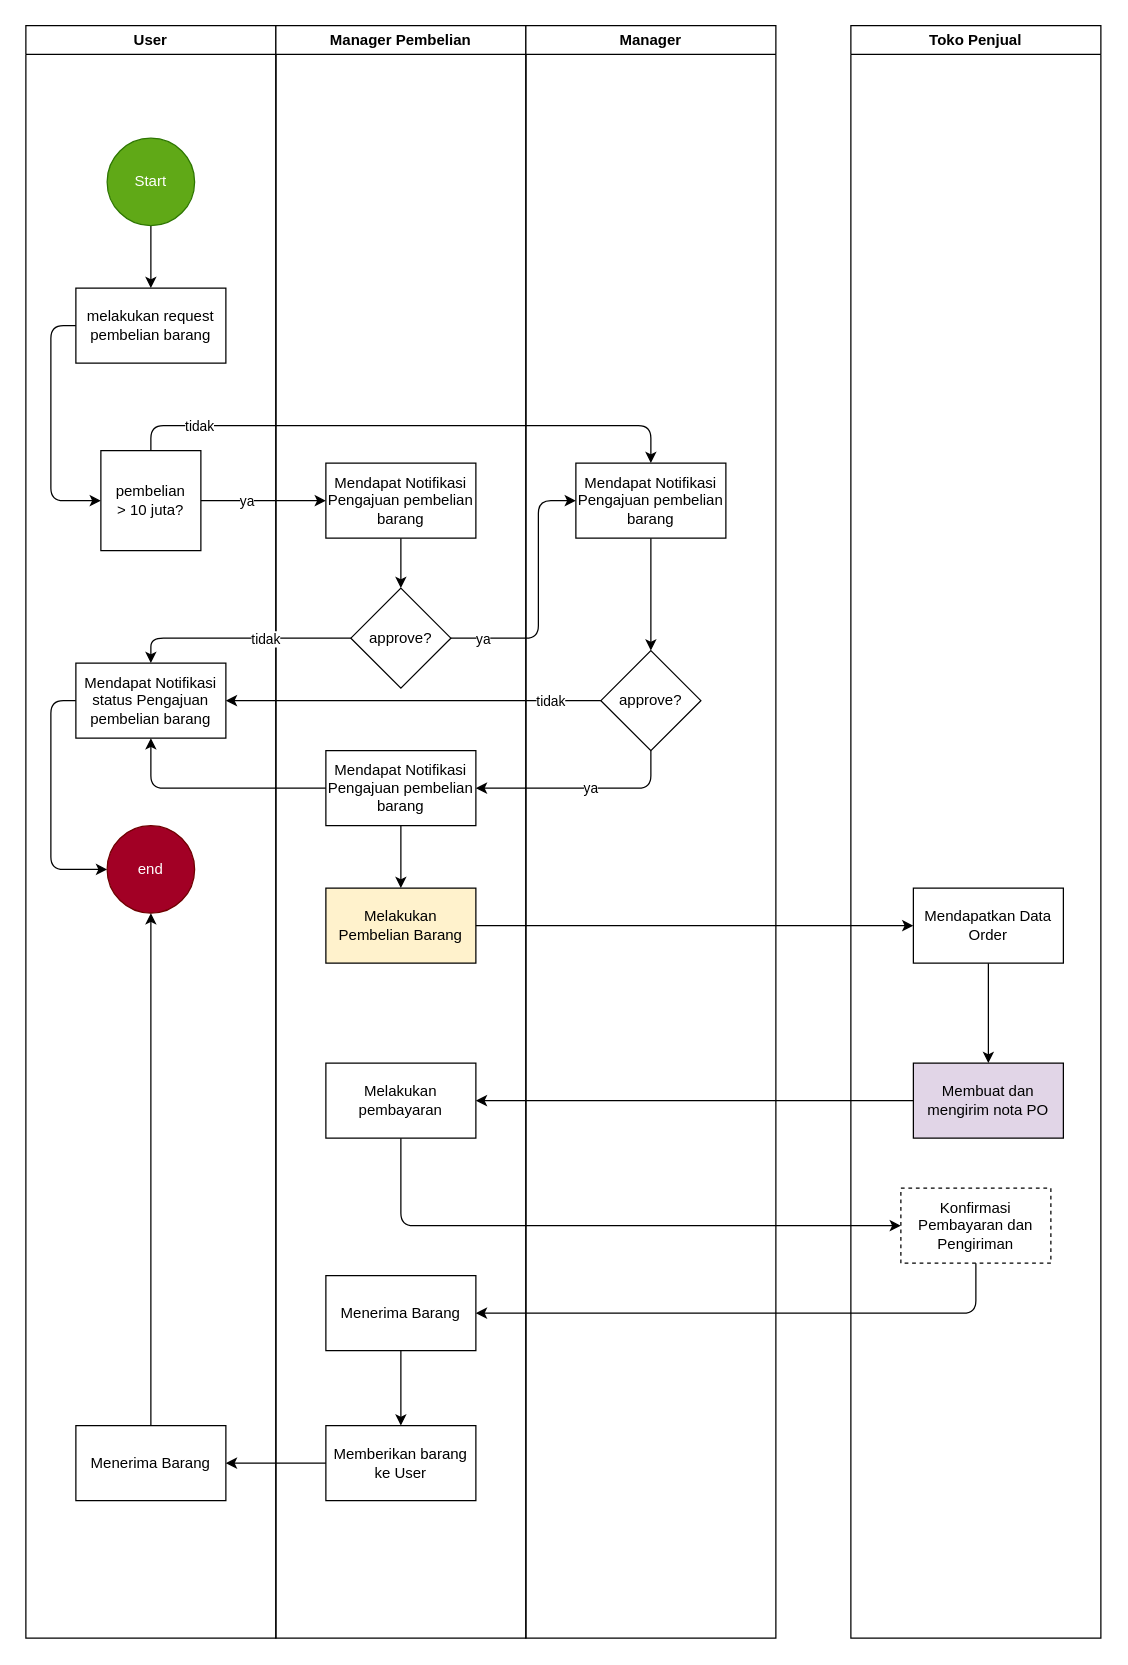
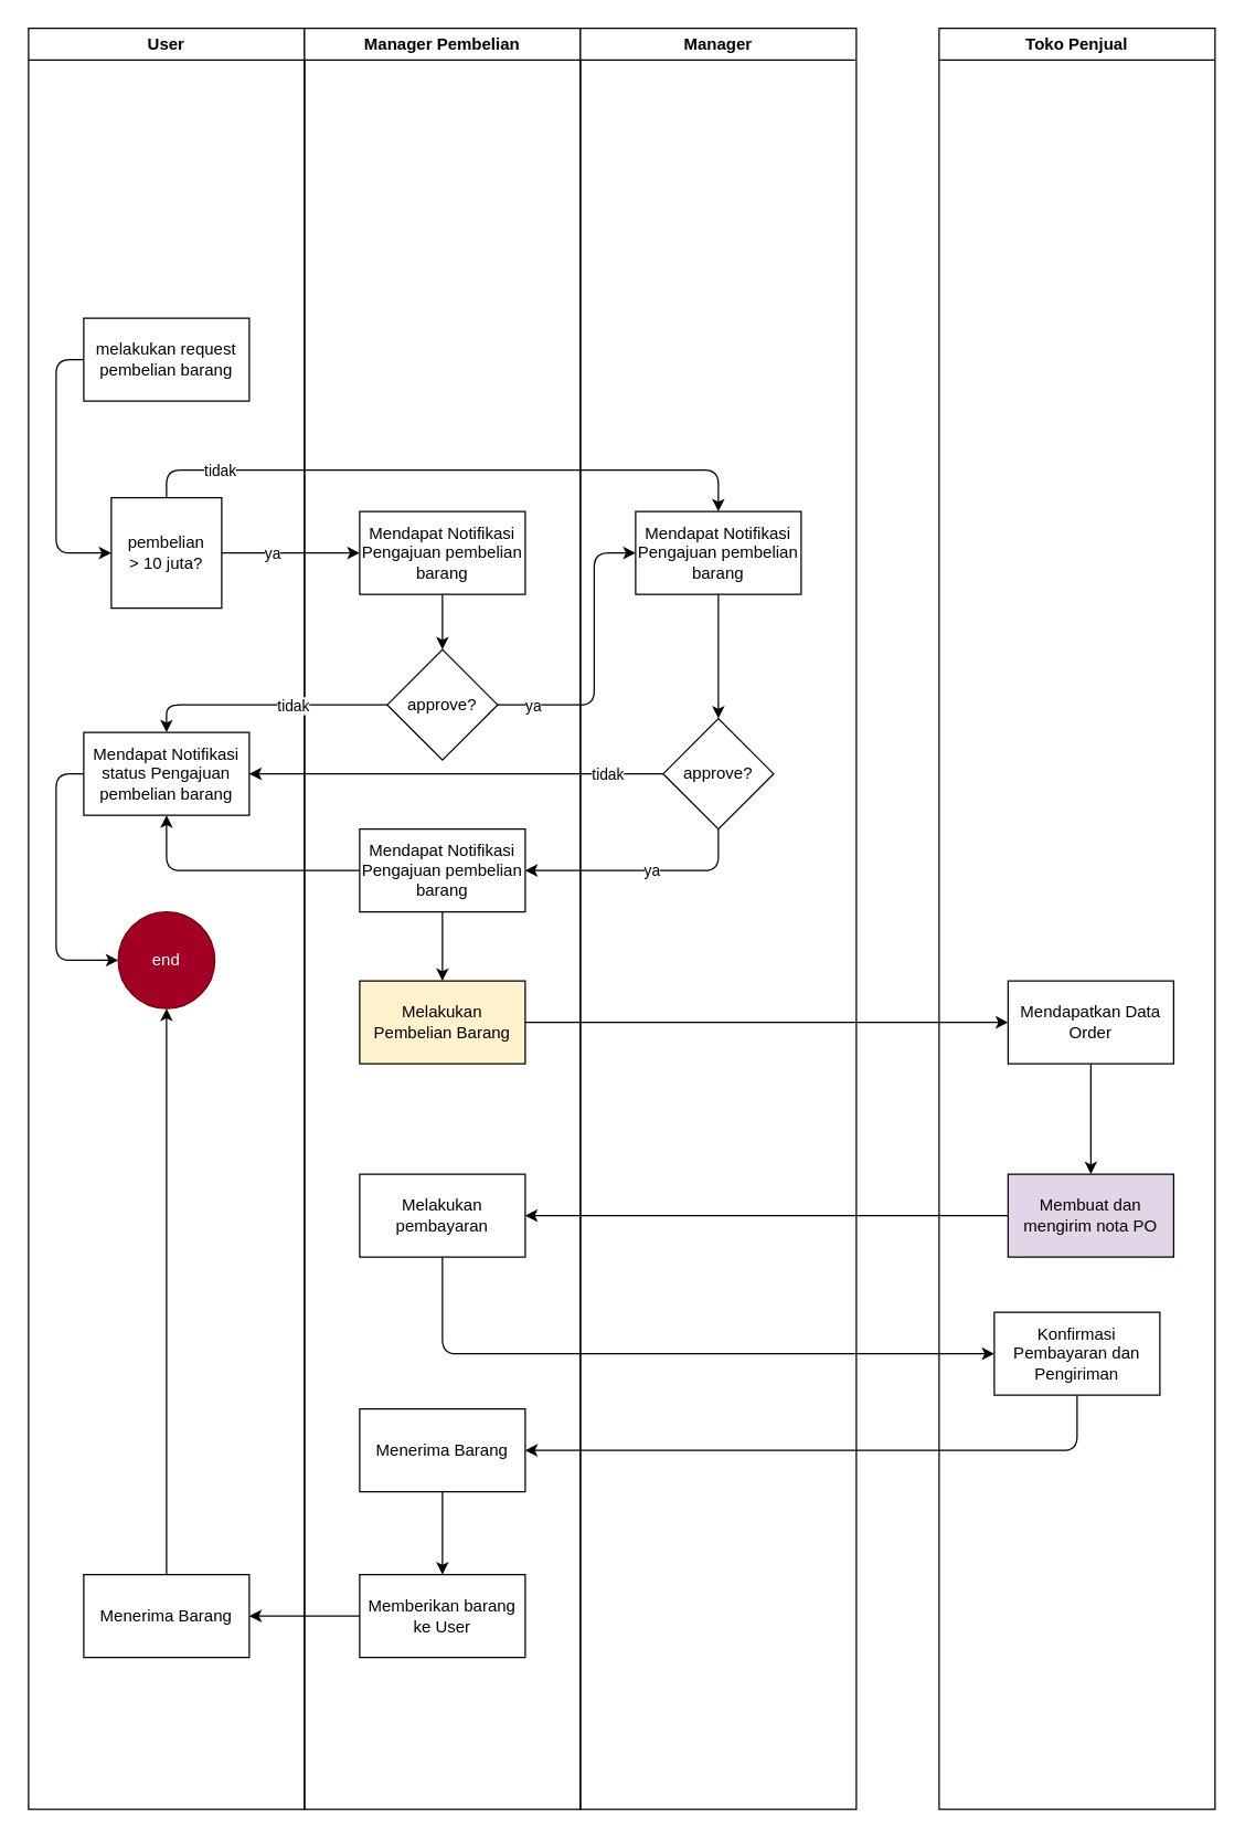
  <mxCell id="0" />
  <mxCell id="1" parent="0" />
  <mxCell id="2" value="User" style="swimlane;whiteSpace=wrap;html=1;" vertex="1" parent="1"><mxGeometry x="20" y="20" width="200" height="1290" as="geometry" /></mxCell>
- <mxCell id="3" value="" style="edgeStyle=none;html=1;" edge="1" parent="2" source="4" target="6"><mxGeometry relative="1" as="geometry" /></mxCell>
- <mxCell id="4" value="Start" style="ellipse;whiteSpace=wrap;html=1;aspect=fixed;fillColor=#60a917;fontColor=#ffffff;strokeColor=#2D7600;" vertex="1" parent="2"><mxGeometry x="65" y="90" width="70" height="70" as="geometry" /></mxCell>
  <mxCell id="5" value="" style="edgeStyle=none;html=1;entryX=0;entryY=0.5;entryDx=0;entryDy=0;" edge="1" parent="2" source="6" target="7"><mxGeometry relative="1" as="geometry"><Array as="points"><mxPoint x="20" y="240" /><mxPoint x="20" y="380" /></Array></mxGeometry></mxCell>
  <mxCell id="6" value="melakukan request pembelian barang" style="whiteSpace=wrap;html=1;" vertex="1" parent="2"><mxGeometry x="40" y="210" width="120" height="60" as="geometry" /></mxCell>
  <mxCell id="7" value="pembelian &lt;br&gt;&amp;gt; 10 juta?" style="whiteSpace=wrap;html=1;rounded=0;" vertex="1" parent="2"><mxGeometry x="60" y="340" width="80" height="80" as="geometry" /></mxCell>
  <mxCell id="8" style="edgeStyle=none;html=1;exitX=0;exitY=0.5;exitDx=0;exitDy=0;" edge="1" parent="2" source="9" target="10"><mxGeometry relative="1" as="geometry"><Array as="points"><mxPoint x="20" y="540" /><mxPoint x="20" y="675" /></Array></mxGeometry></mxCell>
  <mxCell id="9" value="Mendapat Notifikasi status Pengajuan pembelian barang" style="rounded=0;whiteSpace=wrap;html=1;" vertex="1" parent="2"><mxGeometry x="40" y="510" width="120" height="60" as="geometry" /></mxCell>
  <mxCell id="10" value="end" style="ellipse;whiteSpace=wrap;html=1;fillColor=#a20025;fontColor=#ffffff;strokeColor=#6F0000;" vertex="1" parent="2"><mxGeometry x="65" y="640" width="70" height="70" as="geometry" /></mxCell>
  <mxCell id="11" style="edgeStyle=none;html=1;entryX=0.5;entryY=1;entryDx=0;entryDy=0;" edge="1" parent="2" source="12" target="10"><mxGeometry relative="1" as="geometry" /></mxCell>
  <mxCell id="12" value="Menerima Barang" style="rounded=0;whiteSpace=wrap;html=1;" vertex="1" parent="2"><mxGeometry x="40" y="1120" width="120" height="60" as="geometry" /></mxCell>
  <mxCell id="13" value="Manager Pembelian" style="swimlane;whiteSpace=wrap;html=1;" vertex="1" parent="1"><mxGeometry x="220" y="20" width="200" height="1290" as="geometry" /></mxCell>
  <mxCell id="14" style="edgeStyle=none;html=1;" edge="1" parent="13" source="15" target="16"><mxGeometry relative="1" as="geometry" /></mxCell>
  <mxCell id="15" value="Mendapat Notifikasi Pengajuan pembelian barang" style="rounded=0;whiteSpace=wrap;html=1;" vertex="1" parent="13"><mxGeometry x="40" y="350" width="120" height="60" as="geometry" /></mxCell>
  <mxCell id="16" value="approve?" style="rhombus;whiteSpace=wrap;html=1;" vertex="1" parent="13"><mxGeometry x="60" y="450" width="80" height="80" as="geometry" /></mxCell>
  <mxCell id="17" value="" style="edgeStyle=none;html=1;" edge="1" parent="13" source="18" target="19"><mxGeometry relative="1" as="geometry" /></mxCell>
  <mxCell id="18" value="Mendapat Notifikasi Pengajuan pembelian barang" style="rounded=0;whiteSpace=wrap;html=1;" vertex="1" parent="13"><mxGeometry x="40" y="580" width="120" height="60" as="geometry" /></mxCell>
  <mxCell id="19" value="Melakukan Pembelian Barang" style="rounded=0;whiteSpace=wrap;html=1;fillColor=#fff2cc;" vertex="1" parent="13"><mxGeometry x="40" y="690" width="120" height="60" as="geometry" /></mxCell>
  <mxCell id="20" value="Melakukan pembayaran" style="rounded=0;whiteSpace=wrap;html=1;" vertex="1" parent="13"><mxGeometry x="40" y="830" width="120" height="60" as="geometry" /></mxCell>
  <mxCell id="21" style="edgeStyle=none;html=1;" edge="1" parent="13" source="22" target="23"><mxGeometry relative="1" as="geometry" /></mxCell>
  <mxCell id="22" value="Menerima Barang" style="rounded=0;whiteSpace=wrap;html=1;" vertex="1" parent="13"><mxGeometry x="40" y="1000" width="120" height="60" as="geometry" /></mxCell>
  <mxCell id="23" value="Memberikan barang ke User" style="rounded=0;whiteSpace=wrap;html=1;" vertex="1" parent="13"><mxGeometry x="40" y="1120" width="120" height="60" as="geometry" /></mxCell>
  <mxCell id="24" style="edgeStyle=none;html=1;" edge="1" parent="1" source="7" target="15"><mxGeometry relative="1" as="geometry" /></mxCell>
  <mxCell id="25" value="ya" style="edgeLabel;html=1;align=center;verticalAlign=middle;resizable=0;points=[];" vertex="1" connectable="0" parent="24"><mxGeometry x="-0.284" relative="1" as="geometry"><mxPoint as="offset" /></mxGeometry></mxCell>
  <mxCell id="26" value="Manager" style="swimlane;whiteSpace=wrap;html=1;" vertex="1" parent="1"><mxGeometry x="420" y="20" width="200" height="1290" as="geometry" /></mxCell>
  <mxCell id="27" style="edgeStyle=none;html=1;" edge="1" parent="26" source="28" target="29"><mxGeometry relative="1" as="geometry" /></mxCell>
  <mxCell id="28" value="Mendapat Notifikasi Pengajuan pembelian barang" style="rounded=0;whiteSpace=wrap;html=1;" vertex="1" parent="26"><mxGeometry x="40" y="350" width="120" height="60" as="geometry" /></mxCell>
  <mxCell id="29" value="approve?" style="rhombus;whiteSpace=wrap;html=1;" vertex="1" parent="26"><mxGeometry x="60" y="500" width="80" height="80" as="geometry" /></mxCell>
  <mxCell id="30" style="edgeStyle=none;html=1;" edge="1" parent="1" source="7" target="28"><mxGeometry relative="1" as="geometry"><Array as="points"><mxPoint x="120" y="340" /><mxPoint x="520" y="340" /></Array></mxGeometry></mxCell>
  <mxCell id="31" value="tidak" style="edgeLabel;html=1;align=center;verticalAlign=middle;resizable=0;points=[];" vertex="1" connectable="0" parent="30"><mxGeometry x="-0.742" relative="1" as="geometry"><mxPoint as="offset" /></mxGeometry></mxCell>
  <mxCell id="32" style="edgeStyle=none;html=1;exitX=1;exitY=0.5;exitDx=0;exitDy=0;" edge="1" parent="1" source="16" target="28"><mxGeometry relative="1" as="geometry"><Array as="points"><mxPoint x="430" y="510" /><mxPoint x="430" y="400" /></Array></mxGeometry></mxCell>
  <mxCell id="33" value="ya" style="edgeLabel;html=1;align=center;verticalAlign=middle;resizable=0;points=[];" vertex="1" connectable="0" parent="32"><mxGeometry x="-0.765" relative="1" as="geometry"><mxPoint as="offset" /></mxGeometry></mxCell>
  <mxCell id="34" style="edgeStyle=none;html=1;" edge="1" parent="1" source="16" target="9"><mxGeometry relative="1" as="geometry"><Array as="points"><mxPoint x="120" y="510" /></Array></mxGeometry></mxCell>
  <mxCell id="35" value="tidak" style="edgeLabel;html=1;align=center;verticalAlign=middle;resizable=0;points=[];" vertex="1" connectable="0" parent="34"><mxGeometry x="-0.237" relative="1" as="geometry"><mxPoint as="offset" /></mxGeometry></mxCell>
  <mxCell id="36" style="edgeStyle=none;html=1;" edge="1" parent="1" source="29" target="9"><mxGeometry relative="1" as="geometry" /></mxCell>
  <mxCell id="37" value="tidak" style="edgeLabel;html=1;align=center;verticalAlign=middle;resizable=0;points=[];" vertex="1" connectable="0" parent="36"><mxGeometry x="-0.724" relative="1" as="geometry"><mxPoint as="offset" /></mxGeometry></mxCell>
  <mxCell id="38" style="edgeStyle=none;html=1;" edge="1" parent="1" source="29" target="18"><mxGeometry relative="1" as="geometry"><Array as="points"><mxPoint x="520" y="630" /></Array></mxGeometry></mxCell>
  <mxCell id="39" value="ya" style="edgeLabel;html=1;align=center;verticalAlign=middle;resizable=0;points=[];" vertex="1" connectable="0" parent="38"><mxGeometry x="-0.066" y="2" relative="1" as="geometry"><mxPoint y="-3" as="offset" /></mxGeometry></mxCell>
  <mxCell id="40" style="edgeStyle=none;html=1;entryX=0.5;entryY=1;entryDx=0;entryDy=0;" edge="1" parent="1" source="18" target="9"><mxGeometry relative="1" as="geometry"><Array as="points"><mxPoint x="120" y="630" /></Array></mxGeometry></mxCell>
  <mxCell id="41" value="Toko Penjual" style="swimlane;whiteSpace=wrap;html=1;" vertex="1" parent="1"><mxGeometry x="680" y="20" width="200" height="1290" as="geometry" /></mxCell>
  <mxCell id="42" value="" style="edgeStyle=none;html=1;" edge="1" parent="41" source="43" target="44"><mxGeometry relative="1" as="geometry" /></mxCell>
  <mxCell id="43" value="Mendapatkan Data Order" style="rounded=0;whiteSpace=wrap;html=1;" vertex="1" parent="41"><mxGeometry x="50" y="690" width="120" height="60" as="geometry" /></mxCell>
  <mxCell id="44" value="Membuat dan mengirim nota PO" style="rounded=0;whiteSpace=wrap;html=1;fillColor=#e1d5e7;" vertex="1" parent="41"><mxGeometry x="50" y="830" width="120" height="60" as="geometry" /></mxCell>
- <mxCell id="45" value="Konfirmasi Pembayaran dan Pengiriman" style="rounded=0;whiteSpace=wrap;html=1;dashed=1;" vertex="1" parent="41"><mxGeometry x="40" y="930" width="120" height="60" as="geometry" /></mxCell>
+ <mxCell id="45" value="Konfirmasi Pembayaran dan Pengiriman" style="rounded=0;whiteSpace=wrap;html=1;" vertex="1" parent="41"><mxGeometry x="40" y="930" width="120" height="60" as="geometry" /></mxCell>
  <mxCell id="46" style="edgeStyle=none;html=1;" edge="1" parent="1" source="19" target="43"><mxGeometry relative="1" as="geometry" /></mxCell>
  <mxCell id="47" style="edgeStyle=none;html=1;" edge="1" parent="1" source="44" target="20"><mxGeometry relative="1" as="geometry" /></mxCell>
  <mxCell id="48" style="edgeStyle=none;html=1;entryX=0;entryY=0.5;entryDx=0;entryDy=0;" edge="1" parent="1" source="20" target="45"><mxGeometry relative="1" as="geometry"><Array as="points"><mxPoint x="320" y="980" /></Array></mxGeometry></mxCell>
  <mxCell id="49" style="edgeStyle=none;html=1;entryX=1;entryY=0.5;entryDx=0;entryDy=0;" edge="1" parent="1" source="45" target="22"><mxGeometry relative="1" as="geometry"><Array as="points"><mxPoint x="780" y="1050" /></Array></mxGeometry></mxCell>
  <mxCell id="50" style="edgeStyle=none;html=1;" edge="1" parent="1" source="23" target="12"><mxGeometry relative="1" as="geometry" /></mxCell>
